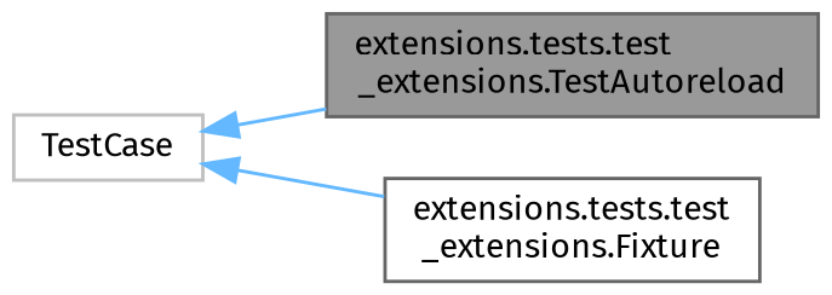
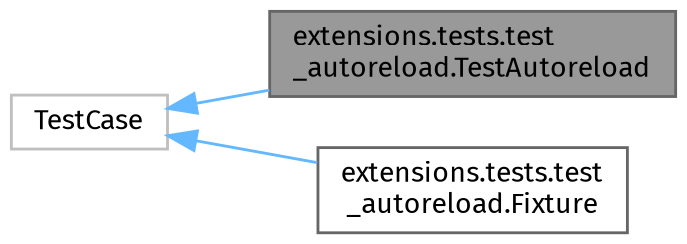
  digraph {
    fontname="Fira Sans"
    rankdir=LR
    node [color=gray40 fillcolor=white fontname="Fira Sans" fontsize=10 shape=box style=filled]
    edge [color=steelblue1 dir=back fontname="Fira Sans" fontsize=10 labelfontname=Helvetica labelfontsize=10 style=solid]
-   n1 [fillcolor=grey60 fontcolor=black height=0.2 label="extensions.tests.test\l_extensions.TestAutoreload" width=0.4]
-   n2 [height=0.2 label="extensions.tests.test\l_extensions.Fixture" width=0.4]
+   n1 [fillcolor=grey60 fontcolor=black height=0.2 label="extensions.tests.test\l_autoreload.TestAutoreload" width=0.4]
+   n2 [height=0.2 label="extensions.tests.test\l_autoreload.Fixture" width=0.4]
    n3 [color=grey75 height=0.2 label=TestCase width=0.4]
    n3 -> n1
    n3 -> n2
  }
